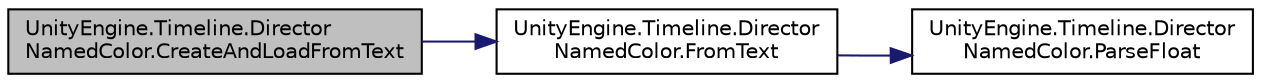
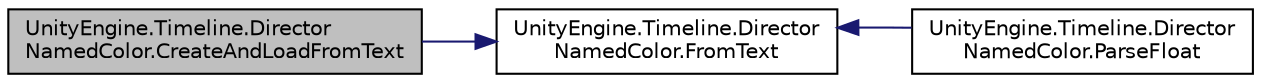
  digraph {
    rankdir=LR
    node [color=black fillcolor=white fontname=Helvetica fontsize=10 shape=record style=filled]
    edge [color=midnightblue fontname=Helvetica fontsize=10 labelfontname=Helvetica labelfontsize=10 style=solid]
    n1 [fillcolor=grey75 fontcolor=black height=0.2 label="UnityEngine.Timeline.Director\lNamedColor.CreateAndLoadFromText" width=0.4]
    n2 [height=0.2 label="UnityEngine.Timeline.Director\lNamedColor.FromText" width=0.4]
    n3 [height=0.2 label="UnityEngine.Timeline.Director\lNamedColor.ParseFloat" width=0.4]
    n1 -> n2
-   n2 -> n3
+   n3 -> n2
  }
